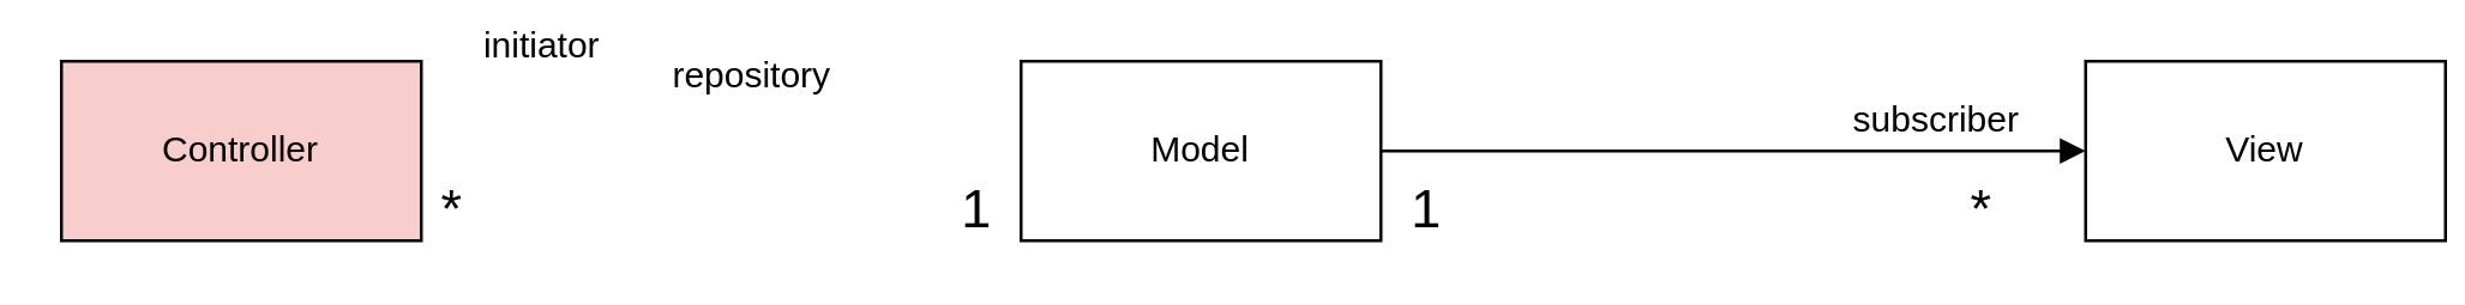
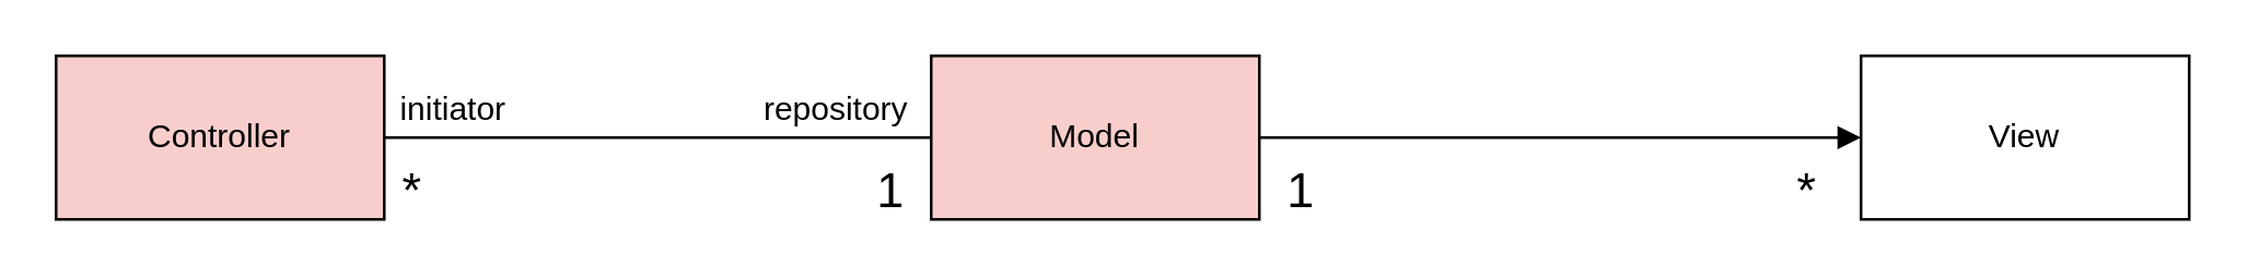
  <mxCell id="0" />
  <mxCell id="1" parent="0" />
- <mxCell id="2" value="Model" style="rounded=0;whiteSpace=wrap;html=1;" vertex="1" parent="1"><mxGeometry x="340" y="20" width="120" height="60" as="geometry" /></mxCell>
+ <mxCell id="2" value="Model" style="rounded=0;whiteSpace=wrap;html=1;fillColor=#f8cecc;" vertex="1" parent="1"><mxGeometry x="340" y="20" width="120" height="60" as="geometry" /></mxCell>
  <mxCell id="3" value="Controller" style="rounded=0;whiteSpace=wrap;html=1;fillColor=#f8cecc;" vertex="1" parent="1"><mxGeometry x="20" y="20" width="120" height="60" as="geometry" /></mxCell>
- <mxCell id="4" value="View" style="rounded=0;whiteSpace=wrap;html=1;" vertex="1" parent="1"><mxGeometry x="695" y="20" width="120" height="60" as="geometry" /></mxCell>
+ <mxCell id="4" value="View" style="rounded=0;whiteSpace=wrap;html=1;" vertex="1" parent="1"><mxGeometry x="680" y="20" width="120" height="60" as="geometry" /></mxCell>
+ <mxCell id="5" value="" style="endArrow=none;html=1;rounded=0;edgeStyle=orthogonalEdgeStyle;exitX=1;exitY=0.5;exitDx=0;exitDy=0;entryX=0;entryY=0.5;entryDx=0;entryDy=0;" edge="1" parent="1" source="3" target="2"><mxGeometry width="50" height="50" relative="1" as="geometry"><mxPoint x="240" y="80" as="sourcePoint" /><mxPoint x="290" y="30" as="targetPoint" /></mxGeometry></mxCell>
  <mxCell id="6" value="" style="endArrow=block;html=1;rounded=0;edgeStyle=orthogonalEdgeStyle;" edge="1" parent="1" source="2" target="4"><mxGeometry width="50" height="50" relative="1" as="geometry"><mxPoint x="460" y="49.5" as="sourcePoint" /><mxPoint x="600" y="49.5" as="targetPoint" /></mxGeometry></mxCell>
- <mxCell id="7" value="initiator" style="text;html=1;align=center;verticalAlign=middle;resizable=0;points=[];autosize=1;strokeColor=none;fillColor=none;" vertex="1" parent="1"><mxGeometry x="155" y="5" width="50" height="20" as="geometry" /></mxCell>
- <mxCell id="8" value="repository" style="text;html=1;align=center;verticalAlign=middle;resizable=0;points=[];autosize=1;strokeColor=none;fillColor=none;" vertex="1" parent="1"><mxGeometry x="215" y="15" width="70" height="20" as="geometry" /></mxCell>
- <mxCell id="9" value="subscriber" style="text;html=1;align=center;verticalAlign=middle;resizable=0;points=[];autosize=1;strokeColor=none;fillColor=none;" vertex="1" parent="1"><mxGeometry x="610" y="30" width="70" height="20" as="geometry" /></mxCell>
+ <mxCell id="7" value="initiator" style="text;html=1;align=center;verticalAlign=middle;resizable=0;points=[];autosize=1;strokeColor=none;fillColor=none;" vertex="1" parent="1"><mxGeometry x="140" y="30" width="50" height="20" as="geometry" /></mxCell>
+ <mxCell id="8" value="repository" style="text;html=1;align=center;verticalAlign=middle;resizable=0;points=[];autosize=1;strokeColor=none;fillColor=none;" vertex="1" parent="1"><mxGeometry x="270" y="30" width="70" height="20" as="geometry" /></mxCell>
  <mxCell id="10" value="&lt;font style=&quot;font-size: 18px&quot;&gt;*&lt;/font&gt;" style="text;html=1;align=center;verticalAlign=middle;resizable=0;points=[];autosize=1;strokeColor=none;fillColor=none;" vertex="1" parent="1"><mxGeometry x="140" y="60" width="20" height="20" as="geometry" /></mxCell>
  <mxCell id="11" value="&lt;font style=&quot;font-size: 18px&quot;&gt;*&lt;/font&gt;" style="text;html=1;align=center;verticalAlign=middle;resizable=0;points=[];autosize=1;strokeColor=none;fillColor=none;" vertex="1" parent="1"><mxGeometry x="650" y="60" width="20" height="20" as="geometry" /></mxCell>
  <mxCell id="12" value="&lt;font style=&quot;font-size: 18px&quot;&gt;1&lt;/font&gt;" style="text;html=1;align=center;verticalAlign=middle;resizable=0;points=[];autosize=1;strokeColor=none;fillColor=none;" vertex="1" parent="1"><mxGeometry x="460" y="60" width="30" height="20" as="geometry" /></mxCell>
  <mxCell id="13" value="&lt;font style=&quot;font-size: 18px&quot;&gt;1&lt;/font&gt;" style="text;html=1;align=center;verticalAlign=middle;resizable=0;points=[];autosize=1;strokeColor=none;fillColor=none;" vertex="1" parent="1"><mxGeometry x="310" y="60" width="30" height="20" as="geometry" /></mxCell>
